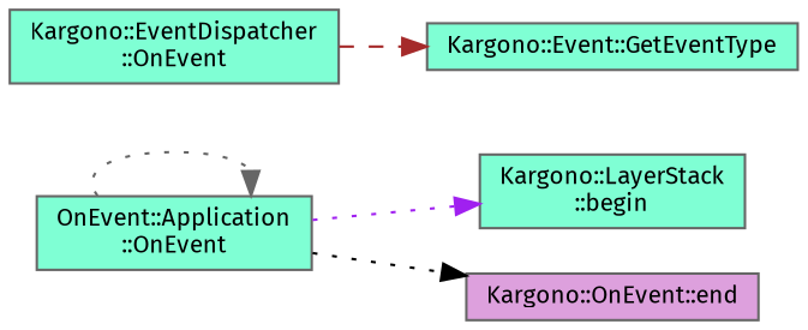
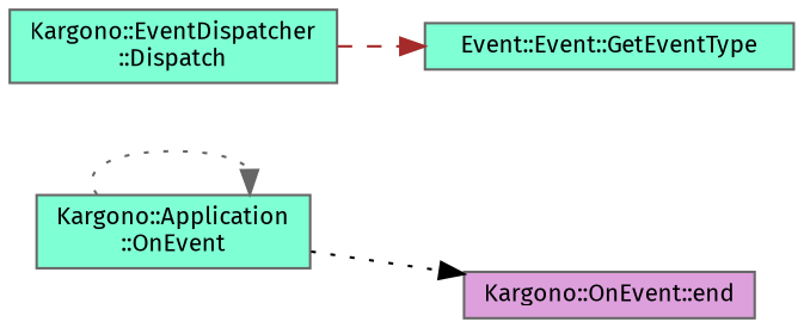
  digraph {
    fontname="Fira Sans"
    rankdir=LR
    node [color=grey40 fillcolor=aquamarine fontname="Fira Sans" fontsize=10 shape=box style=filled]
    edge [fontname="Fira Sans" fontsize=10 labelfontname=Helvetica labelfontsize=10 style=dotted]
-   n1 [color=gray40 fontcolor=black height=0.2 label="OnEvent::Application\l::OnEvent" width=0.4]
-   n2 [height=0.2 label="Kargono::LayerStack\l::begin" width=0.4]
+   n1 [color=gray40 fontcolor=black height=0.2 label="Kargono::Application\l::OnEvent" width=0.4]
    n3 [fillcolor=plum height=0.2 label="Kargono::OnEvent::end" width=0.4]
-   n4 [height=0.2 label="Kargono::EventDispatcher\l::OnEvent" width=0.4]
-   n5 [height=0.2 label="Kargono::Event::GetEventType" width=0.4]
+   n4 [height=0.2 label="Kargono::EventDispatcher\l::Dispatch" width=0.4]
+   n5 [height=0.2 label="Event::Event::GetEventType" width=0.4]
    n1 -> n1 [color=gray40]
-   n1 -> n2 [color=purple]
    n1 -> n3 [color=black]
    n4 -> n5 [color=brown style=dashed]
  }
